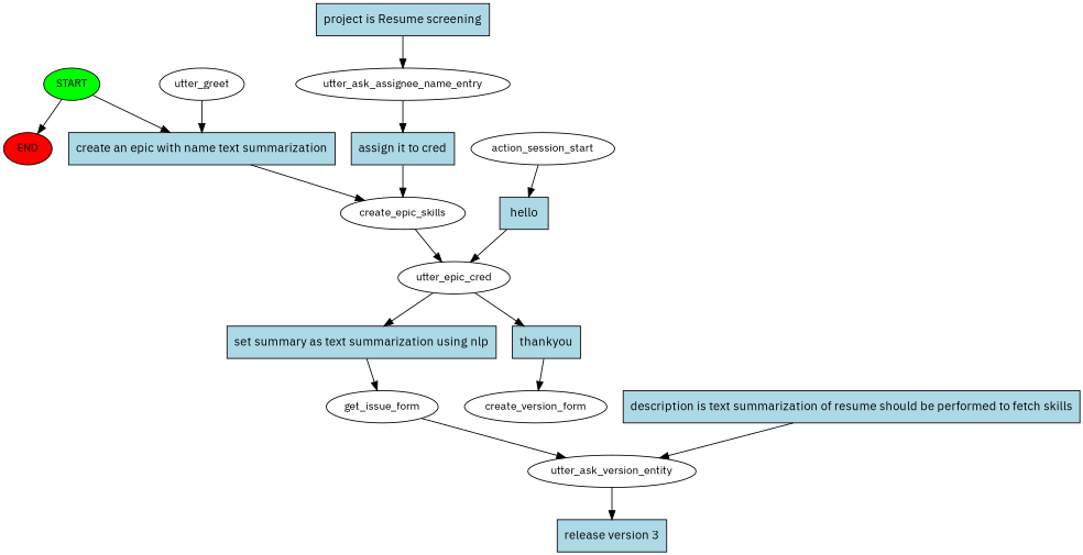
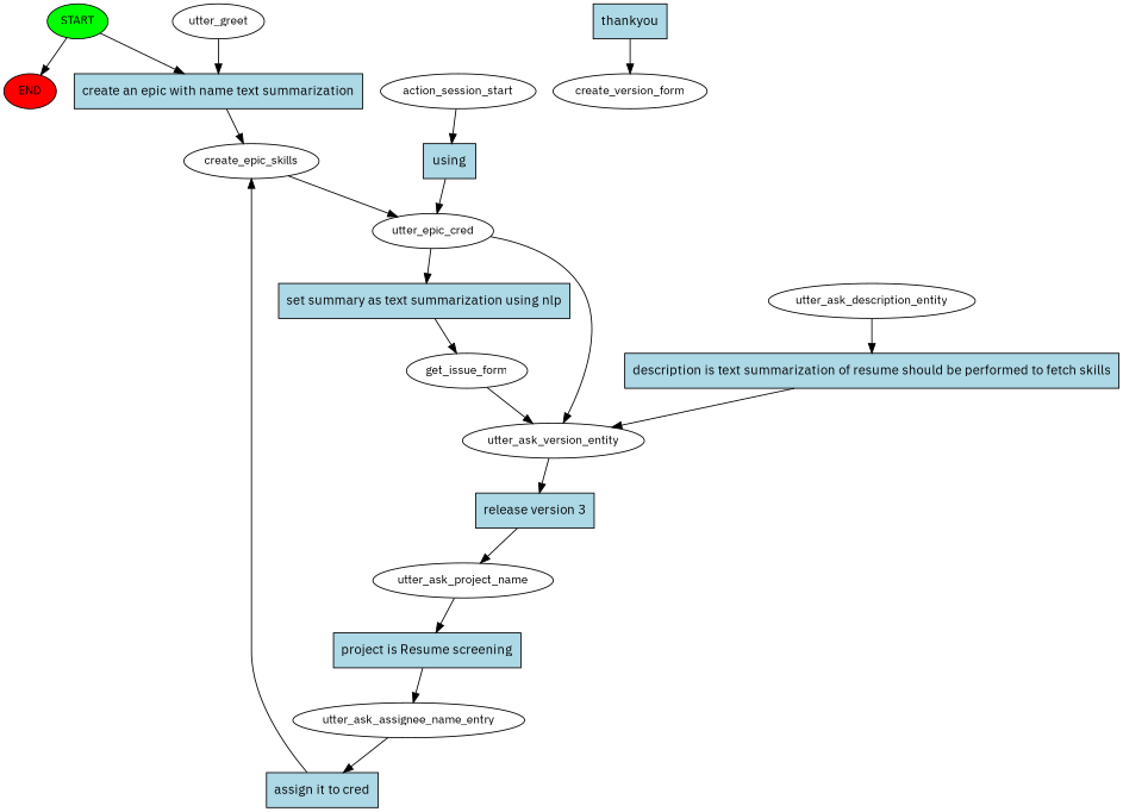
  digraph {
    fontname="IBM Plex Sans"
    node [fontname="IBM Plex Sans" fontsize=12]
    edge [fontname="IBM Plex Sans"]
    n1 [fillcolor=green label=START style=filled]
    n2 [fillcolor=red label=END style=filled]
    n3 [fillcolor=lightblue label="create an epic with name text summarization" shape=rect style=filled fontsize=""]
    n4 [label=action_session_start]
-   n5 [fillcolor=lightblue label=hello shape=rect style=filled fontsize=""]
+   n5 [fillcolor=lightblue label=using shape=rect style=filled fontsize=""]
    n6 [label=utter_epic_cred]
    n7 [label=utter_greet]
    n8 [label=create_epic_skills]
    n9 [fillcolor=lightblue label="set summary as text summarization using nlp" shape=rect style=filled fontsize=""]
    n10 [fillcolor=lightblue label=thankyou shape=rect style=filled fontsize=""]
    n11 [label=get_issue_form]
    n12 [label=create_version_form]
    n13 [label=utter_ask_version_entity]
+   n14 [label=utter_ask_description_entity]
    n15 [fillcolor=lightblue label="description is text summarization of resume should be performed to fetch skills" shape=rect style=filled fontsize=""]
    n16 [fillcolor=lightblue label="release version 3" shape=rect style=filled fontsize=""]
+   n17 [label=utter_ask_project_name]
    n18 [fillcolor=lightblue label="project is Resume screening" shape=rect style=filled fontsize=""]
    n19 [label=utter_ask_assignee_name_entry]
    n20 [fillcolor=lightblue label="assign it to cred" shape=rect style=filled fontsize=""]
    n1 -> n2
    n1 -> n3
    n3 -> n8
    n4 -> n5
    n5 -> n6
    n6 -> n9
-   n6 -> n10
+   n6 -> n13
    n7 -> n3
    n8 -> n6
    n9 -> n11
    n10 -> n12
    n11 -> n13
    n13 -> n16
+   n14 -> n15
    n15 -> n13
+   n16 -> n17
+   n17 -> n18
    n18 -> n19
    n19 -> n20
    n20 -> n8
  }
